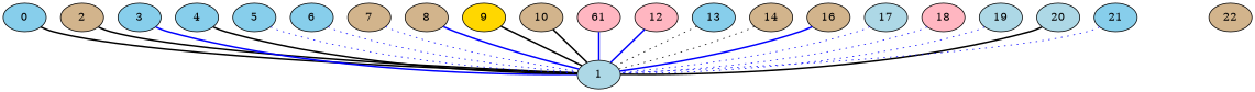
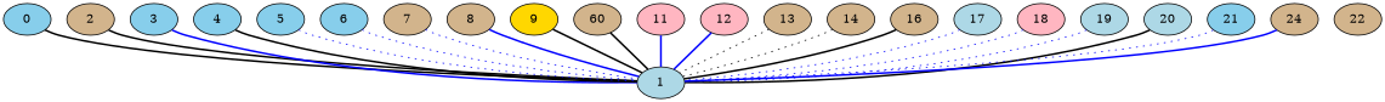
  graph {
    node [fillcolor=tan style=filled]
    edge [color=blue style=bold]
    0 [fillcolor=skyblue]
    1 [fillcolor=lightblue]
    2
    3 [fillcolor=skyblue]
    4 [fillcolor=skyblue]
    5 [fillcolor=skyblue]
    6 [fillcolor=skyblue]
    7
    8
    9 [fillcolor=gold]
-   10
-   11 [fillcolor=lightpink label=61]
+   10 [label=60]
+   11 [fillcolor=lightpink]
    12 [fillcolor=lightpink]
-   13 [fillcolor=skyblue]
+   13
    14
    16
    17 [fillcolor=lightblue]
    18 [fillcolor=lightpink]
    19 [fillcolor=lightblue]
    20 [fillcolor=lightblue]
    21 [fillcolor=skyblue]
    22
+   24
    0 -- 1 [color=black]
    2 -- 1 [color=black]
    3 -- 1
    4 -- 1 [color=black]
    5 -- 1 [style=dotted]
    6 -- 1 [style=dotted]
    7 -- 1 [style=dotted]
    8 -- 1
    9 -- 1 [color=black]
    10 -- 1 [color=black]
    11 -- 1
    12 -- 1
    13 -- 1 [color=black style=dotted]
    14 -- 1 [color=black style=dotted]
-   16 -- 1
+   16 -- 1 [color=black]
    17 -- 1 [style=dotted]
    18 -- 1 [style=dotted]
    19 -- 1 [style=dotted]
    20 -- 1 [color=black]
    21 -- 1 [style=dotted]
+   24 -- 1
  }
